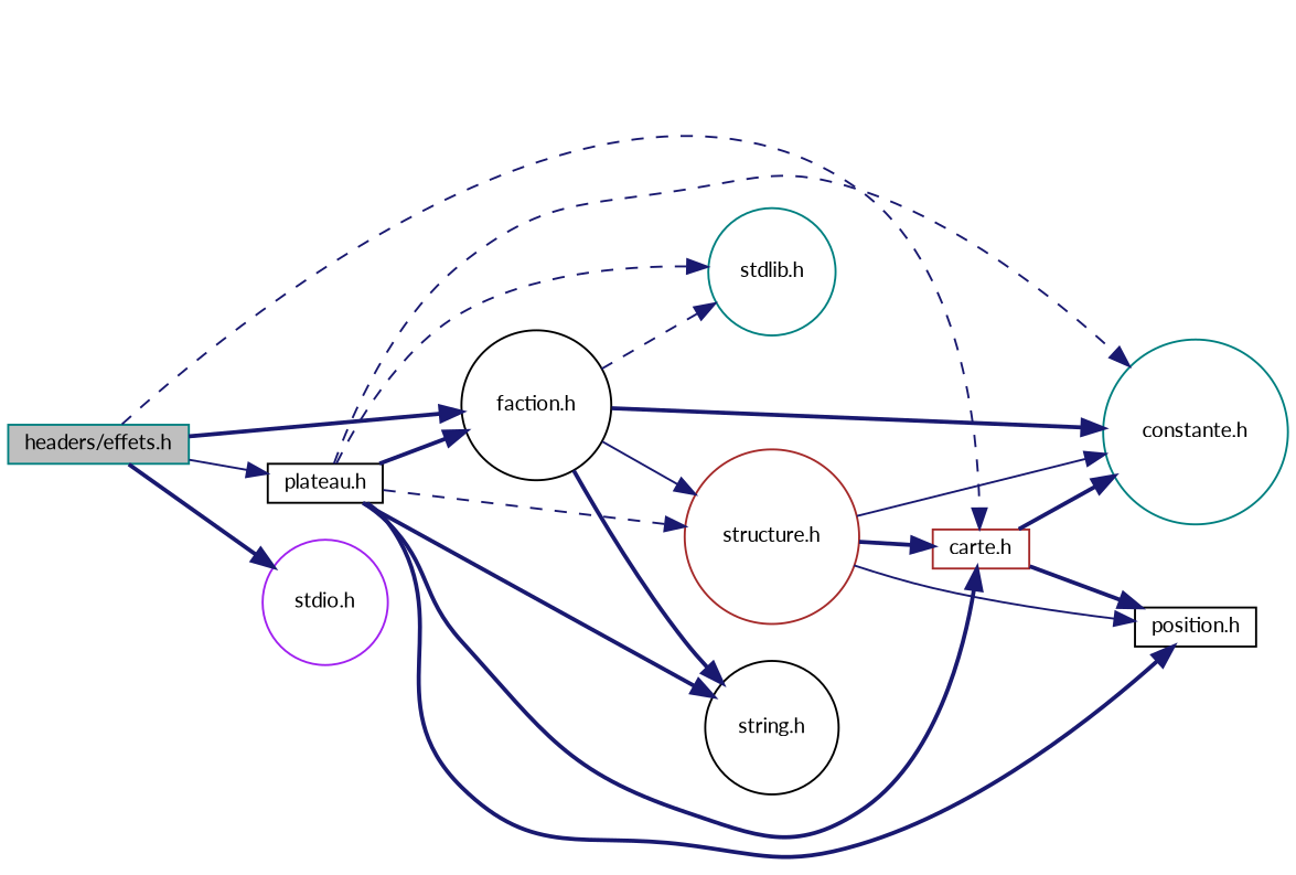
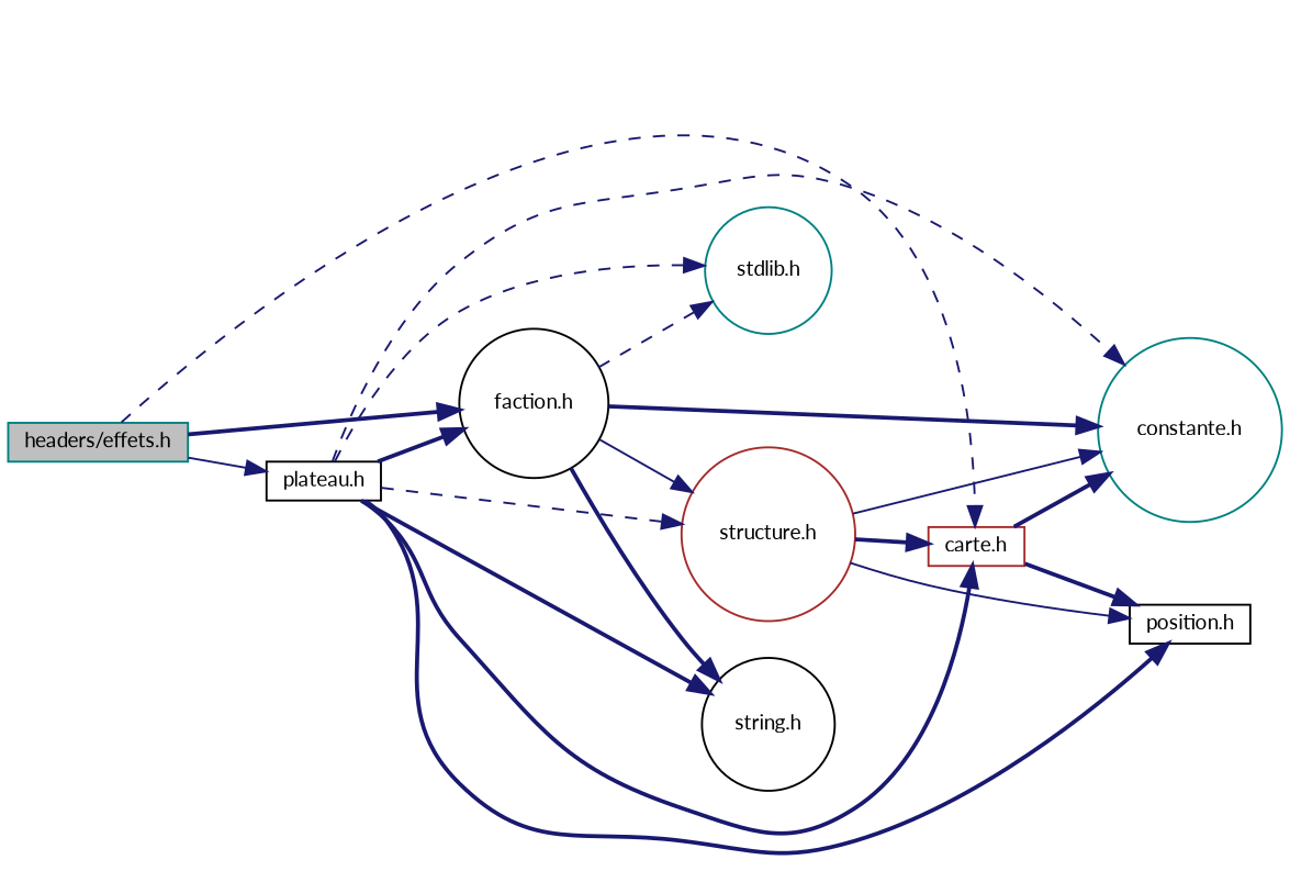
  digraph {
    fontname=Lato
    rankdir=LR
    node [color=black fillcolor=white fontname=Lato fontsize=10 shape=circle style=filled]
    edge [color=midnightblue fontname=Lato fontsize=10 labelfontname=Helvetica labelfontsize=10 style=bold]
    n1 [color=teal fillcolor=grey75 fontcolor=black height=0.2 label="headers/effets.h" shape=box width=0.4]
    n2 [color=brown height=0.2 label="carte.h" shape=box width=0.4]
    n3 [height=0.2 label="plateau.h" shape=box width=0.4]
    n4 [height=0.2 label="faction.h" width=0.4]
-   n5 [color=purple height=0.2 label="stdio.h" width=0.4]
    n6 [color=teal height=0.2 label="constante.h" width=0.4]
    n7 [height=0.2 label="position.h" shape=box width=0.4]
    n8 [color=brown height=0.2 label="structure.h" width=0.4]
    n9 [color=teal height=0.2 label="stdlib.h" width=0.4]
    n10 [height=0.2 label="string.h" width=0.4]
    n1 -> n2 [style=dashed]
    n1 -> n3 [style=solid]
    n1 -> n4
-   n1 -> n5
    n2 -> n6
    n2 -> n7
    n3 -> n2
    n3 -> n4
    n3 -> n6 [style=dashed]
    n3 -> n7
    n3 -> n8 [style=dashed]
    n3 -> n9 [style=dashed]
    n3 -> n10
    n4 -> n6
    n4 -> n8 [style=solid]
    n4 -> n9 [style=dashed]
    n4 -> n10
    n8 -> n2
    n8 -> n6 [style=solid]
    n8 -> n7 [style=solid]
  }
